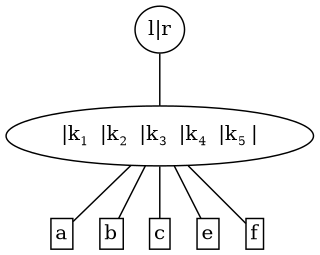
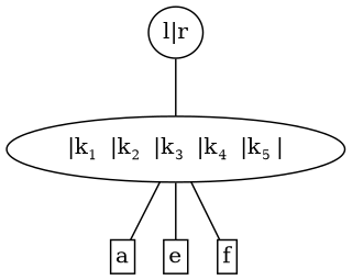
  graph {
    node [margin=0.04 shape=box]
    n1 [height=0 label=<l|r> margin=0.05 width=0 shape=""]
    n2 [height=0 label=<|k<FONT POINT-SIZE="10"><SUB>1 </SUB></FONT> 		|k<FONT POINT-SIZE="10"><SUB>2 </SUB></FONT> 		|k<FONT POINT-SIZE="10"><SUB>3 </SUB></FONT> 		|k<FONT POINT-SIZE="10"><SUB>4 </SUB></FONT> 		|k<FONT POINT-SIZE="10"><SUB>5 </SUB></FONT>|> margin=0.1 width=0 shape=""]
    a [height=0 width=0]
-   b [height=0 width=0]
-   c [height=0 width=0]
    e [height=0 width=0]
    f [height=0 width=0]
    n1 -- n2
    n2 -- a
-   n2 -- b
-   n2 -- c
    n2 -- e
    n2 -- f
  }
